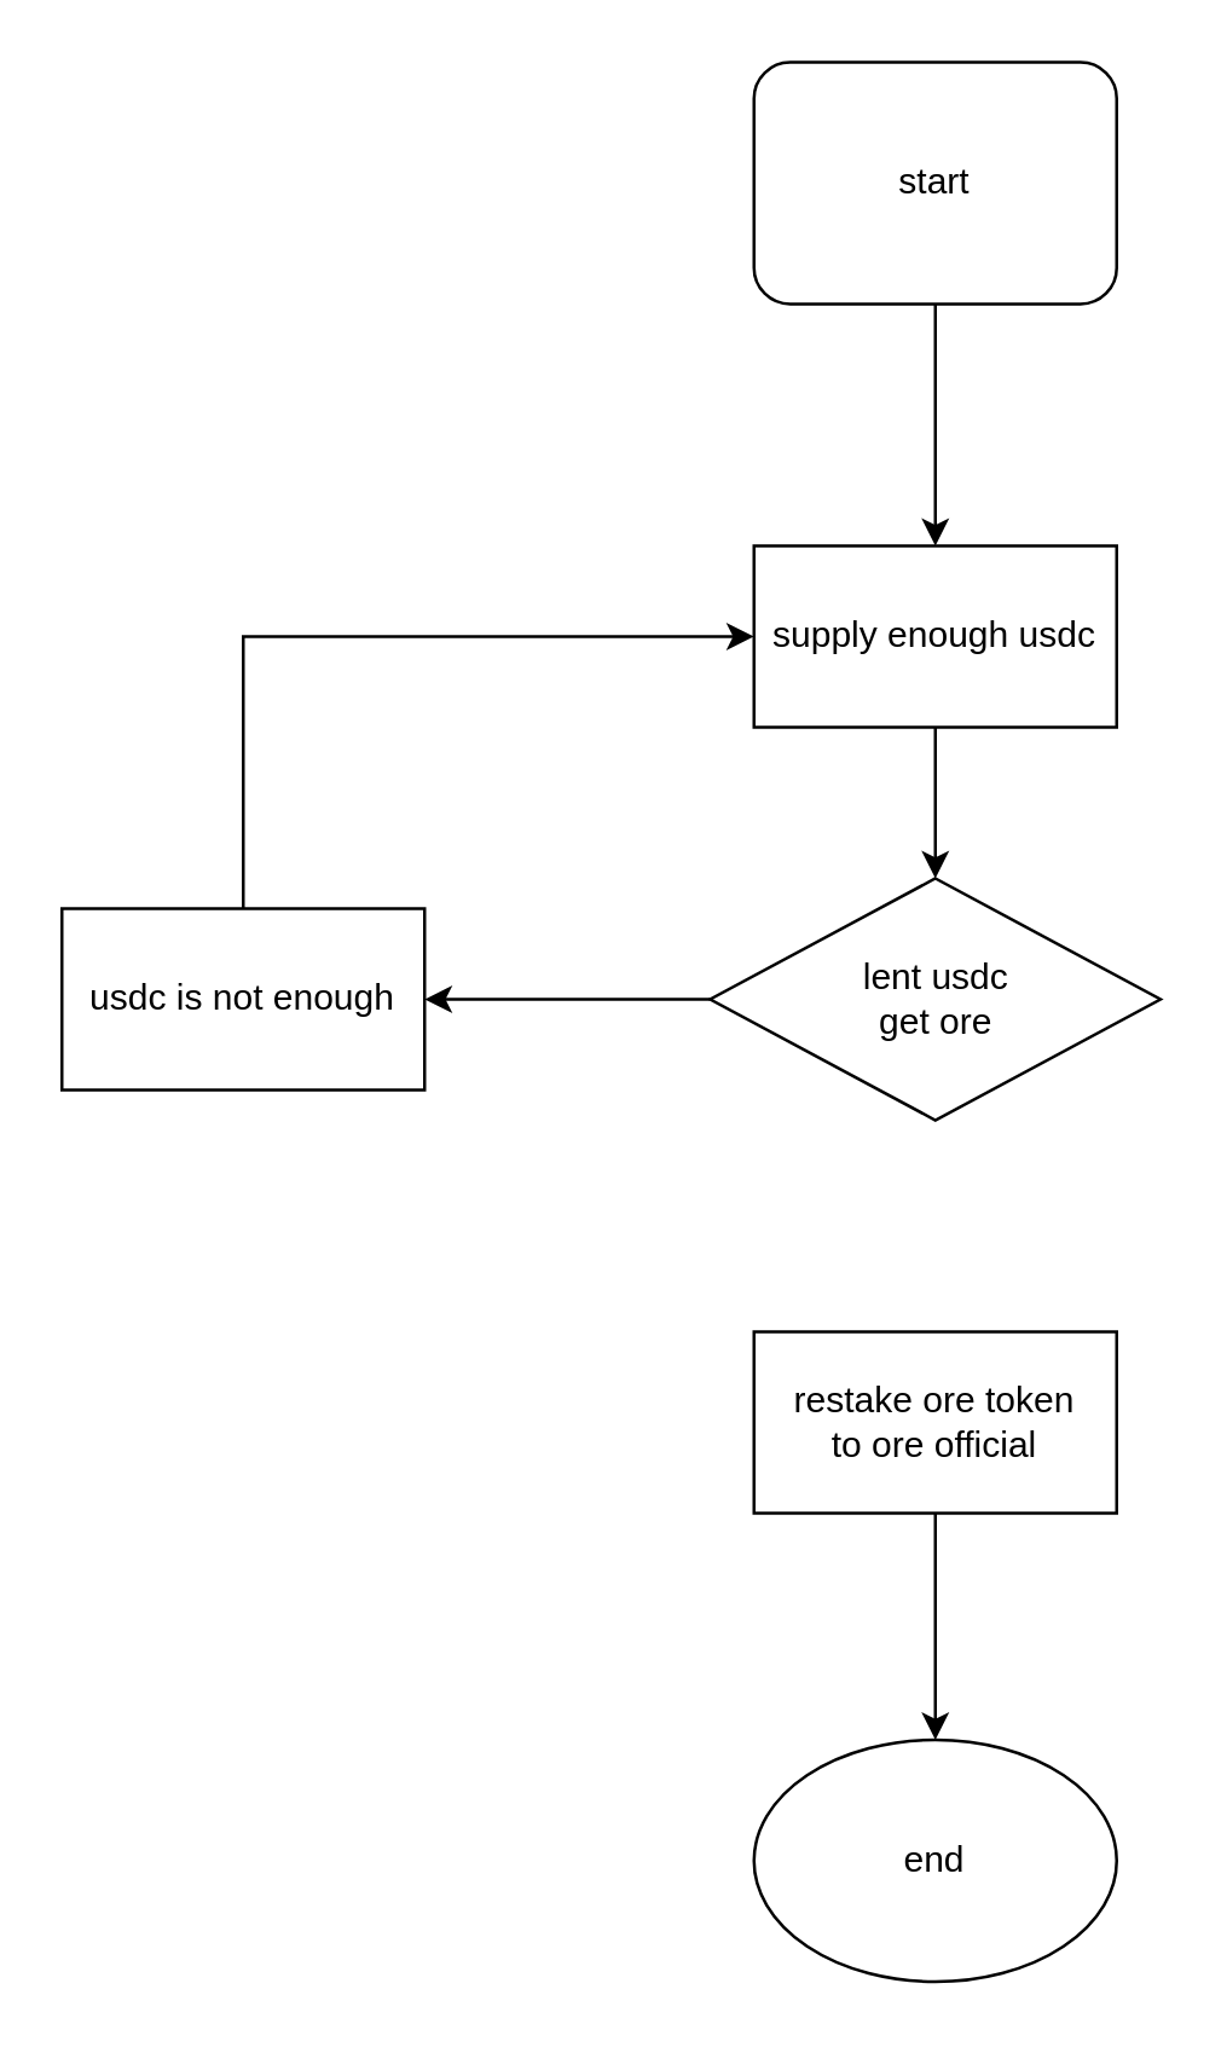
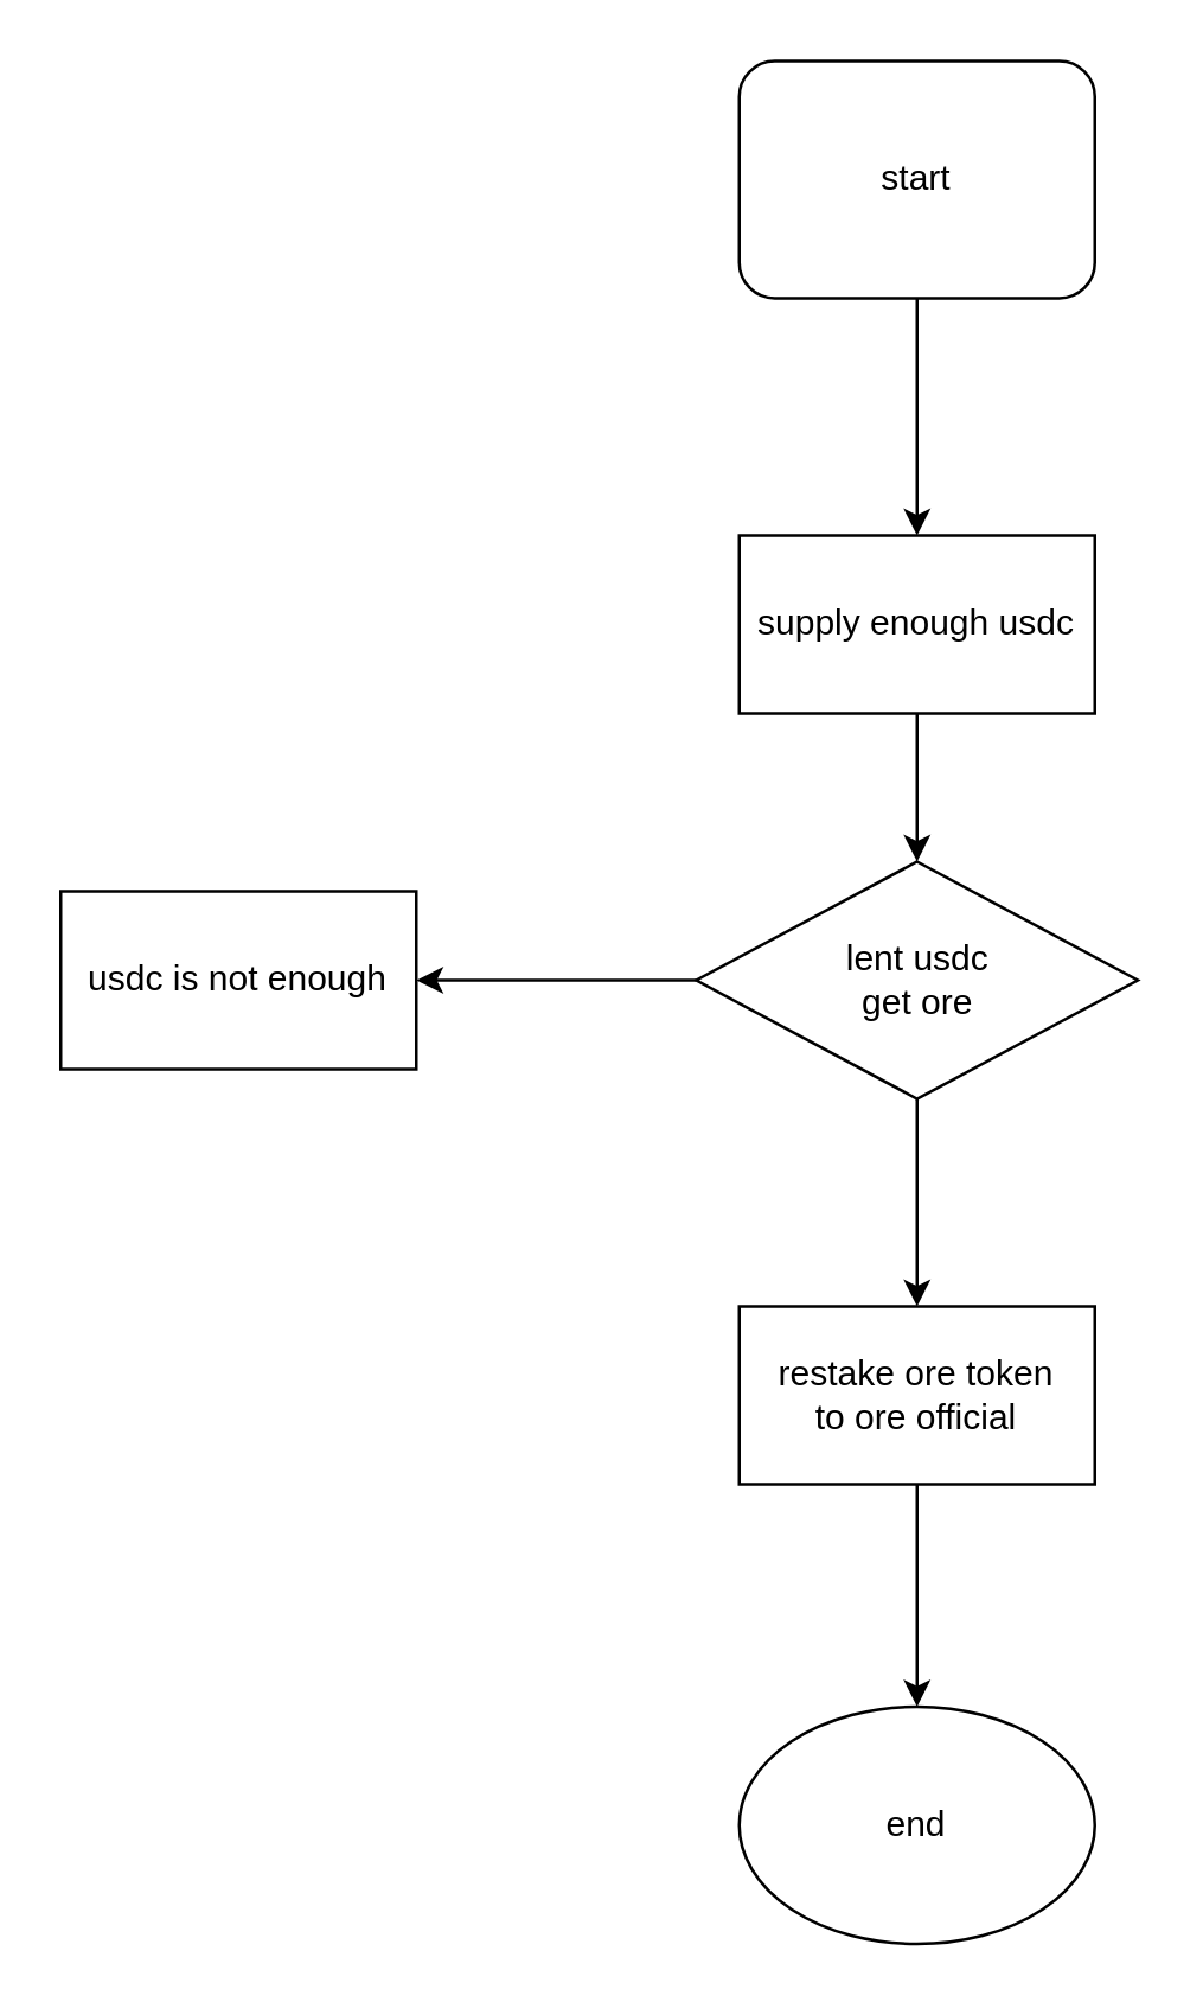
  <mxCell id="0" />
  <mxCell id="1" parent="0" />
  <mxCell id="2" style="edgeStyle=orthogonalEdgeStyle;rounded=0;orthogonalLoop=1;jettySize=auto;html=1;exitX=0.5;exitY=1;exitDx=0;exitDy=0;entryX=0.5;entryY=0;entryDx=0;entryDy=0;" edge="1" parent="1" source="3" target="6"><mxGeometry relative="1" as="geometry" /></mxCell>
  <mxCell id="3" value="start" style="whiteSpace=wrap;html=1;rounded=1;" vertex="1" parent="1"><mxGeometry x="249" y="20" width="120" height="80" as="geometry" /></mxCell>
  <mxCell id="4" value="end" style="ellipse;whiteSpace=wrap;html=1;" vertex="1" parent="1"><mxGeometry x="249" y="575" width="120" height="80" as="geometry" /></mxCell>
  <mxCell id="5" style="edgeStyle=orthogonalEdgeStyle;rounded=0;orthogonalLoop=1;jettySize=auto;html=1;entryX=0.5;entryY=0;entryDx=0;entryDy=0;" edge="1" parent="1" source="6" target="9"><mxGeometry relative="1" as="geometry" /></mxCell>
  <mxCell id="6" value="supply enough usdc" style="rounded=0;whiteSpace=wrap;html=1;" vertex="1" parent="1"><mxGeometry x="249" y="180" width="120" height="60" as="geometry" /></mxCell>
  <mxCell id="7" value="" style="edgeStyle=orthogonalEdgeStyle;rounded=0;orthogonalLoop=1;jettySize=auto;html=1;" edge="1" parent="1" source="9" target="11"><mxGeometry relative="1" as="geometry" /></mxCell>
+ <mxCell id="8" value="" style="edgeStyle=orthogonalEdgeStyle;rounded=0;orthogonalLoop=1;jettySize=auto;html=1;" edge="1" parent="1" source="9" target="13"><mxGeometry relative="1" as="geometry" /></mxCell>
  <mxCell id="9" value="&lt;div&gt;&lt;span style=&quot;background-color: transparent; color: light-dark(rgb(0, 0, 0), rgb(255, 255, 255));&quot;&gt;lent usdc&lt;/span&gt;&lt;/div&gt;&lt;div&gt;get ore&lt;/div&gt;" style="rhombus;whiteSpace=wrap;html=1;" vertex="1" parent="1"><mxGeometry x="234.5" y="290" width="149" height="80" as="geometry" /></mxCell>
- <mxCell id="10" style="edgeStyle=orthogonalEdgeStyle;rounded=0;orthogonalLoop=1;jettySize=auto;html=1;exitX=0.5;exitY=0;exitDx=0;exitDy=0;entryX=0;entryY=0.5;entryDx=0;entryDy=0;" edge="1" parent="1" source="11" target="6"><mxGeometry relative="1" as="geometry" /></mxCell>
  <mxCell id="11" value="usdc&amp;nbsp;is not enough" style="whiteSpace=wrap;html=1;" vertex="1" parent="1"><mxGeometry x="20" y="300" width="120" height="60" as="geometry" /></mxCell>
  <mxCell id="12" value="" style="edgeStyle=orthogonalEdgeStyle;rounded=0;orthogonalLoop=1;jettySize=auto;html=1;" edge="1" parent="1" source="13" target="4"><mxGeometry relative="1" as="geometry" /></mxCell>
  <mxCell id="13" value="restake ore token to&amp;nbsp;&lt;span style=&quot;background-color: transparent;&quot;&gt;ore official&lt;/span&gt;" style="whiteSpace=wrap;html=1;" vertex="1" parent="1"><mxGeometry x="249" y="440" width="120" height="60" as="geometry" /></mxCell>
